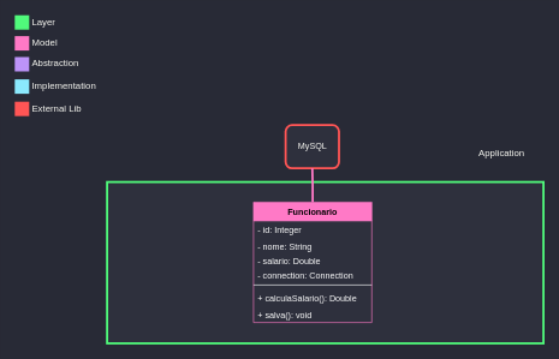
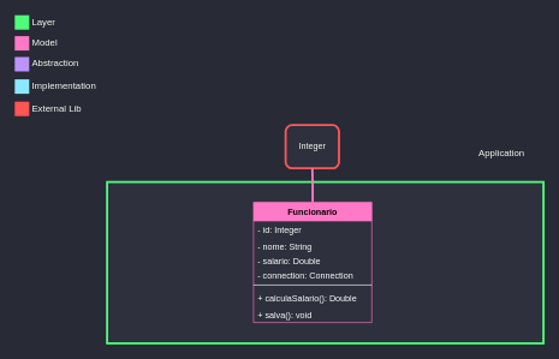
  <mxCell id="0" />
  <mxCell id="1" parent="0" />
  <mxCell id="2" value="" style="rounded=0;whiteSpace=wrap;html=1;strokeColor=none;strokeWidth=3;fillColor=#FF79C6;fontSize=13;fontColor=#F8F8F2;align=right;" parent="1" vertex="1"><mxGeometry x="20" y="49.5" width="20" height="20" as="geometry" /></mxCell>
  <mxCell id="3" value="Model" style="text;html=1;resizable=0;points=[];autosize=1;align=left;verticalAlign=middle;spacingTop=-4;fontSize=13;fontColor=#F8F8F2;" parent="1" vertex="1"><mxGeometry x="42" y="51.5" width="45" height="16" as="geometry" /></mxCell>
  <mxCell id="4" value="" style="rounded=0;whiteSpace=wrap;html=1;strokeColor=none;strokeWidth=3;fillColor=#BD93F9;fontSize=13;fontColor=#F8F8F2;align=right;" parent="1" vertex="1"><mxGeometry x="20" y="78.5" width="20" height="20" as="geometry" /></mxCell>
  <mxCell id="5" value="Abstraction" style="text;html=1;resizable=0;points=[];autosize=1;align=left;verticalAlign=middle;spacingTop=-4;fontSize=13;fontColor=#F8F8F2;" parent="1" vertex="1"><mxGeometry x="42" y="80.5" width="75" height="16" as="geometry" /></mxCell>
  <mxCell id="6" value="" style="rounded=0;whiteSpace=wrap;html=1;strokeColor=none;strokeWidth=3;fillColor=#8BE9FD;fontSize=13;fontColor=#F8F8F2;align=right;" parent="1" vertex="1"><mxGeometry x="20" y="109.5" width="20" height="20" as="geometry" /></mxCell>
  <mxCell id="7" value="Implementation" style="text;html=1;resizable=0;points=[];autosize=1;align=left;verticalAlign=middle;spacingTop=-4;fontSize=13;fontColor=#F8F8F2;" parent="1" vertex="1"><mxGeometry x="42" y="111.5" width="99" height="16" as="geometry" /></mxCell>
  <mxCell id="8" value="" style="rounded=0;whiteSpace=wrap;html=1;strokeColor=none;strokeWidth=3;fillColor=#50FA7B;fontSize=13;fontColor=#F8F8F2;align=right;" parent="1" vertex="1"><mxGeometry x="20" y="20.5" width="20" height="20" as="geometry" /></mxCell>
  <mxCell id="9" value="Layer" style="text;html=1;resizable=0;points=[];autosize=1;align=left;verticalAlign=middle;spacingTop=-4;fontSize=13;fontColor=#F8F8F2;" parent="1" vertex="1"><mxGeometry x="42" y="22.5" width="43" height="16" as="geometry" /></mxCell>
  <mxCell id="10" value="" style="rounded=0;whiteSpace=wrap;html=1;strokeColor=none;strokeWidth=3;fillColor=#FF5555;fontSize=13;fontColor=#F8F8F2;align=right;" parent="1" vertex="1"><mxGeometry x="20" y="140.5" width="20" height="20" as="geometry" /></mxCell>
  <mxCell id="11" value="External Lib" style="text;html=1;resizable=0;points=[];autosize=1;align=left;verticalAlign=middle;spacingTop=-4;fontSize=13;fontColor=#F8F8F2;" parent="1" vertex="1"><mxGeometry x="42" y="142.5" width="79" height="16" as="geometry" /></mxCell>
  <mxCell id="12" style="edgeStyle=orthogonalEdgeStyle;rounded=0;orthogonalLoop=1;jettySize=auto;html=1;exitX=0;exitY=0.5;exitDx=0;exitDy=0;entryX=1;entryY=0.5;entryDx=0;entryDy=0;fontSize=13;fontColor=#F8F8F2;strokeWidth=2;strokeColor=#BD93F9;" parent="1" edge="1"><mxGeometry relative="1" as="geometry"><mxPoint x="312" y="399" as="targetPoint" /></mxGeometry></mxCell>
  <mxCell id="13" style="edgeStyle=orthogonalEdgeStyle;rounded=0;orthogonalLoop=1;jettySize=auto;html=1;exitX=1;exitY=0.5;exitDx=0;exitDy=0;entryX=0;entryY=0.5;entryDx=0;entryDy=0;strokeColor=#BD93F9;strokeWidth=2;fontSize=13;fontColor=#F8F8F2;" parent="1" edge="1"><mxGeometry relative="1" as="geometry"><mxPoint x="508" y="399" as="sourcePoint" /></mxGeometry></mxCell>
- <mxCell id="14" value="MySQL" style="rounded=1;whiteSpace=wrap;html=1;strokeColor=#FF5555;fillColor=#2E303D;strokeWidth=3;fontColor=#F8F8F2;" parent="1" vertex="1"><mxGeometry x="395.5" y="173" width="74" height="60" as="geometry" /></mxCell>
+ <mxCell id="14" value="Integer" style="rounded=1;whiteSpace=wrap;html=1;strokeColor=#FF5555;fillColor=#2E303D;strokeWidth=3;fontColor=#F8F8F2;" parent="1" vertex="1"><mxGeometry x="395.5" y="173" width="74" height="60" as="geometry" /></mxCell>
  <mxCell id="15" value="" style="rounded=0;whiteSpace=wrap;html=1;strokeColor=#50FA7B;strokeWidth=3;fillColor=#2E303D;fontColor=#F8F8F2;" parent="1" vertex="1"><mxGeometry x="148" y="252" width="605" height="224" as="geometry" /></mxCell>
  <mxCell id="16" value="Application" style="text;html=1;resizable=0;points=[];autosize=1;align=right;verticalAlign=bottom;spacingTop=-4;fontColor=#F8F8F2;fontSize=13;" parent="1" vertex="1"><mxGeometry x="655" y="206" width="73" height="16" as="geometry" /></mxCell>
  <mxCell id="17" style="edgeStyle=orthogonalEdgeStyle;rounded=0;orthogonalLoop=1;jettySize=auto;html=1;exitX=0.5;exitY=0;exitDx=0;exitDy=0;entryX=0.5;entryY=1;entryDx=0;entryDy=0;strokeColor=#FF79C6;strokeWidth=3;endArrow=none;" parent="1" source="18" target="14" edge="1"><mxGeometry relative="1" as="geometry"><mxPoint x="433" y="302" as="sourcePoint" /><mxPoint x="433" y="297" as="targetPoint" /><Array as="points" /></mxGeometry></mxCell>
  <mxCell id="18" value="Funcionario" style="swimlane;fontStyle=1;align=center;verticalAlign=top;childLayout=stackLayout;horizontal=1;startSize=26;horizontalStack=0;resizeParent=1;resizeParentMax=0;resizeLast=0;collapsible=1;marginBottom=0;strokeColor=#FF79C6;fillColor=#FF79C6;" parent="1" vertex="1"><mxGeometry x="351" y="280" width="164" height="167" as="geometry" /></mxCell>
  <mxCell id="19" value="- id: Integer" style="text;strokeColor=none;fillColor=none;align=left;verticalAlign=top;spacingLeft=4;spacingRight=4;overflow=hidden;rotatable=0;points=[[0,0.5],[1,0.5]];portConstraint=eastwest;fontStyle=0;fontColor=#FFFFFF;" parent="18" vertex="1"><mxGeometry y="26" width="164" height="22" as="geometry" /></mxCell>
  <mxCell id="20" value="- nome: String" style="text;strokeColor=none;fillColor=none;align=left;verticalAlign=top;spacingLeft=4;spacingRight=4;overflow=hidden;rotatable=0;points=[[0,0.5],[1,0.5]];portConstraint=eastwest;fontStyle=0;fontColor=#FFFFFF;" parent="18" vertex="1"><mxGeometry y="48" width="164" height="20" as="geometry" /></mxCell>
  <mxCell id="21" value="- salario: Double" style="text;strokeColor=none;fillColor=none;align=left;verticalAlign=top;spacingLeft=4;spacingRight=4;overflow=hidden;rotatable=0;points=[[0,0.5],[1,0.5]];portConstraint=eastwest;fontColor=#FFFFFF;" parent="18" vertex="1"><mxGeometry y="68" width="164" height="21" as="geometry" /></mxCell>
  <mxCell id="22" value="- connection: Connection" style="text;strokeColor=none;fillColor=none;align=left;verticalAlign=top;spacingLeft=4;spacingRight=4;overflow=hidden;rotatable=0;points=[[0,0.5],[1,0.5]];portConstraint=eastwest;fontColor=#FFFFFF;" parent="18" vertex="1"><mxGeometry y="89" width="164" height="21" as="geometry" /></mxCell>
  <mxCell id="23" value="" style="line;strokeWidth=1;fillColor=none;align=left;verticalAlign=middle;spacingTop=-1;spacingLeft=3;spacingRight=3;rotatable=0;labelPosition=right;points=[];portConstraint=eastwest;strokeColor=#FFFFFF;" parent="18" vertex="1"><mxGeometry y="110" width="164" height="10" as="geometry" /></mxCell>
  <mxCell id="24" value="+ calculaSalario(): Double" style="text;strokeColor=none;fillColor=none;align=left;verticalAlign=top;spacingLeft=4;spacingRight=4;overflow=hidden;rotatable=0;points=[[0,0.5],[1,0.5]];portConstraint=eastwest;fontColor=#FFFFFF;" parent="18" vertex="1"><mxGeometry y="120" width="164" height="23" as="geometry" /></mxCell>
  <mxCell id="25" value="+ salva(): void" style="text;strokeColor=none;fillColor=none;align=left;verticalAlign=top;spacingLeft=4;spacingRight=4;overflow=hidden;rotatable=0;points=[[0,0.5],[1,0.5]];portConstraint=eastwest;fontColor=#FFFFFF;" parent="18" vertex="1"><mxGeometry y="143" width="164" height="24" as="geometry" /></mxCell>
